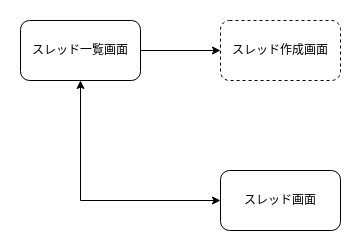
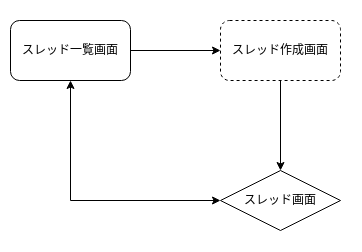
  <mxCell id="0" />
  <mxCell id="1" parent="0" />
  <mxCell id="2" style="edgeStyle=none;html=1;exitX=1;exitY=0.5;exitDx=0;exitDy=0;" edge="1" parent="1" source="3" target="5"><mxGeometry relative="1" as="geometry" /></mxCell>
- <mxCell id="3" value="スレッド一覧画面" style="rounded=1;whiteSpace=wrap;html=1;" parent="1" vertex="1"><mxGeometry x="20" y="20" width="120" height="60" as="geometry" /></mxCell>
+ <mxCell id="3" value="スレッド一覧画面" style="rounded=1;whiteSpace=wrap;html=1;" parent="1" vertex="1"><mxGeometry x="10" y="20" width="120" height="60" as="geometry" /></mxCell>
+ <mxCell id="4" style="edgeStyle=none;html=1;exitX=0.5;exitY=1;exitDx=0;exitDy=0;" edge="1" parent="1" source="5" target="6"><mxGeometry relative="1" as="geometry" /></mxCell>
  <mxCell id="5" value="スレッド作成画面" style="rounded=1;whiteSpace=wrap;html=1;dashed=1;" parent="1" vertex="1"><mxGeometry x="220" y="20" width="120" height="60" as="geometry" /></mxCell>
- <mxCell id="6" value="スレッド画面" style="rounded=1;whiteSpace=wrap;html=1;" vertex="1" parent="1"><mxGeometry x="220" y="170" width="120" height="60" as="geometry" /></mxCell>
+ <mxCell id="6" value="スレッド画面" style="rhombus;whiteSpace=wrap;html=1;" vertex="1" parent="1"><mxGeometry x="220" y="170" width="120" height="60" as="geometry" /></mxCell>
  <mxCell id="7" value="" style="endArrow=classic;startArrow=classic;html=1;entryX=0;entryY=0.5;entryDx=0;entryDy=0;exitX=0.5;exitY=1;exitDx=0;exitDy=0;edgeStyle=orthogonalEdgeStyle;rounded=0;" edge="1" parent="1" source="3" target="6"><mxGeometry width="50" height="50" relative="1" as="geometry"><mxPoint x="80" y="190" as="sourcePoint" /><mxPoint x="130" y="140" as="targetPoint" /></mxGeometry></mxCell>
